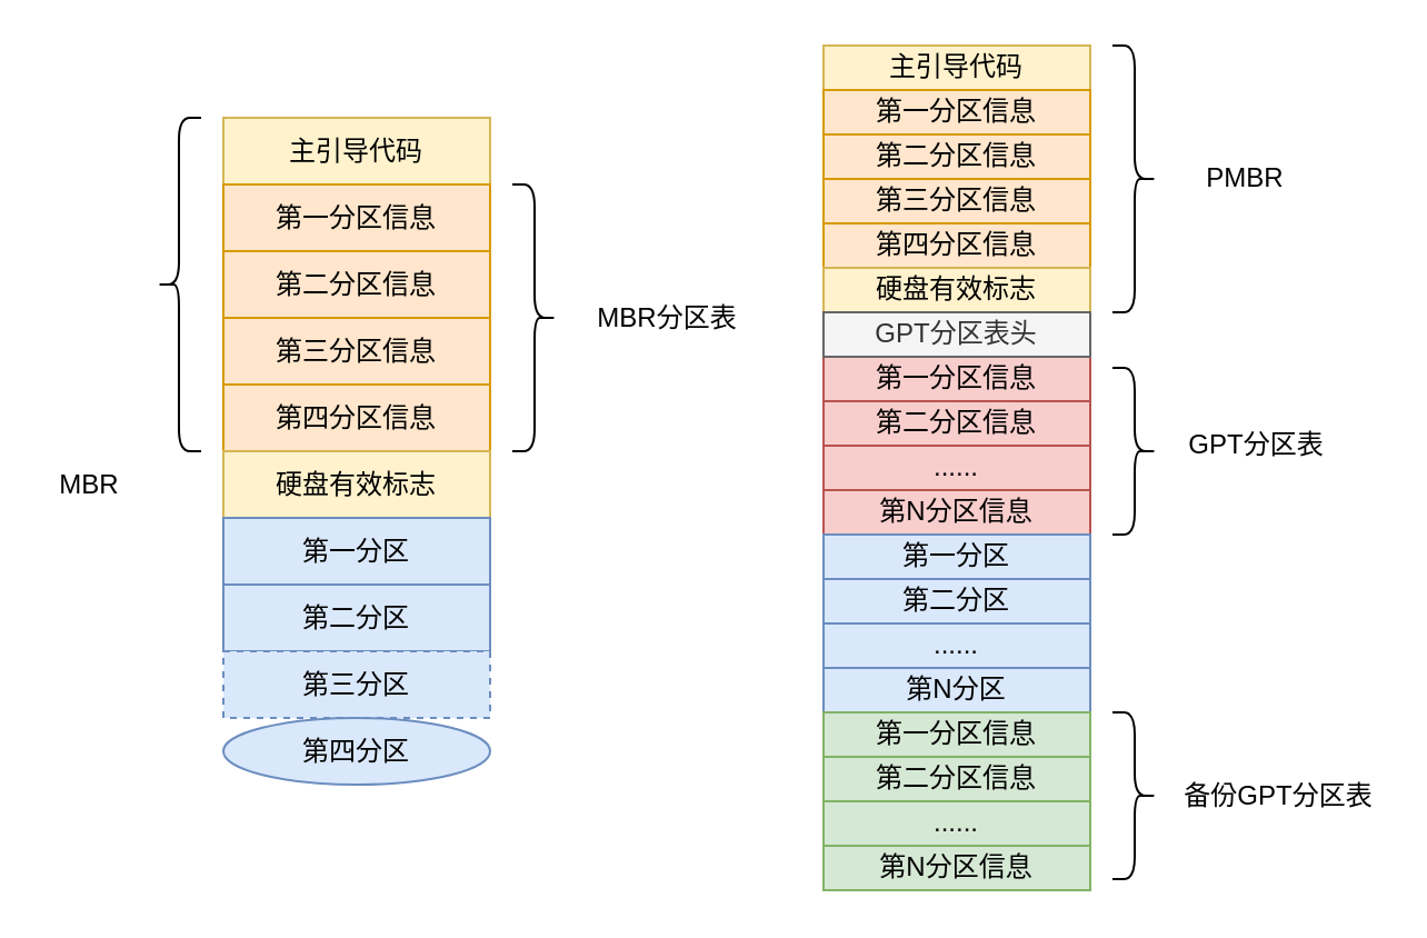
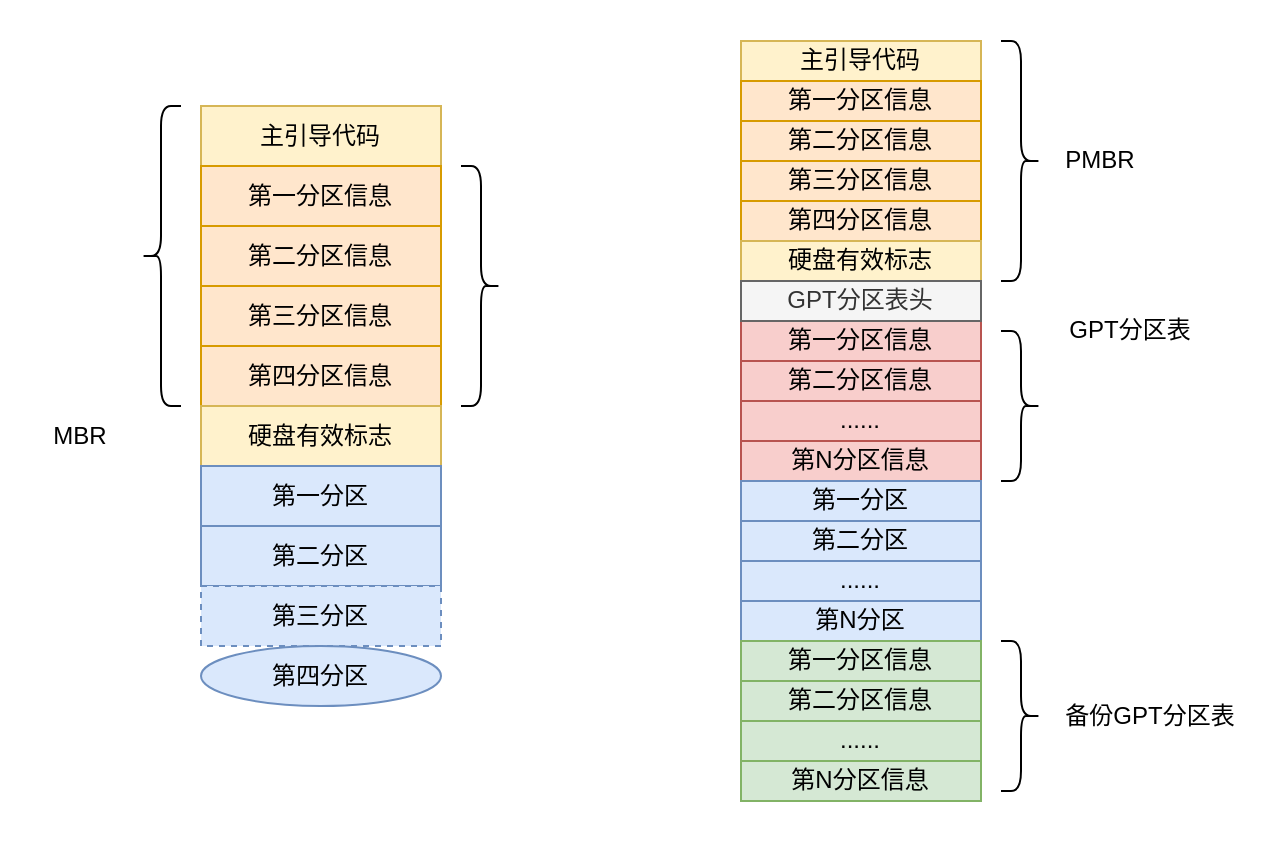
  <mxCell id="0" />
  <mxCell id="1" parent="0" />
  <mxCell id="2" value="主引导代码" style="rounded=0;whiteSpace=wrap;html=1;hachureGap=4;fillColor=#fff2cc;strokeColor=#d6b656;" vertex="1" parent="1"><mxGeometry x="100" y="52.5" width="120" height="30" as="geometry" /></mxCell>
  <mxCell id="3" value="第一分区信息" style="rounded=0;whiteSpace=wrap;html=1;hachureGap=4;fillColor=#ffe6cc;strokeColor=#d79b00;" vertex="1" parent="1"><mxGeometry x="100" y="82.5" width="120" height="30" as="geometry" /></mxCell>
  <mxCell id="4" value="第二分区信息" style="rounded=0;whiteSpace=wrap;html=1;hachureGap=4;fillColor=#ffe6cc;strokeColor=#d79b00;" vertex="1" parent="1"><mxGeometry x="100" y="112.5" width="120" height="30" as="geometry" /></mxCell>
  <mxCell id="5" value="第三分区信息" style="rounded=0;whiteSpace=wrap;html=1;hachureGap=4;fillColor=#ffe6cc;strokeColor=#d79b00;" vertex="1" parent="1"><mxGeometry x="100" y="142.5" width="120" height="30" as="geometry" /></mxCell>
  <mxCell id="6" value="第四分区信息" style="rounded=0;whiteSpace=wrap;html=1;hachureGap=4;fillColor=#ffe6cc;strokeColor=#d79b00;" vertex="1" parent="1"><mxGeometry x="100" y="172.5" width="120" height="30" as="geometry" /></mxCell>
  <mxCell id="7" value="硬盘有效标志" style="rounded=0;whiteSpace=wrap;html=1;hachureGap=4;fillColor=#fff2cc;strokeColor=#d6b656;" vertex="1" parent="1"><mxGeometry x="100" y="202.5" width="120" height="30" as="geometry" /></mxCell>
  <mxCell id="8" value="第一分区" style="rounded=0;whiteSpace=wrap;html=1;hachureGap=4;fillColor=#dae8fc;strokeColor=#6c8ebf;" vertex="1" parent="1"><mxGeometry x="100" y="232.5" width="120" height="30" as="geometry" /></mxCell>
  <mxCell id="9" value="第二分区" style="rounded=0;whiteSpace=wrap;html=1;hachureGap=4;fillColor=#dae8fc;strokeColor=#6c8ebf;" vertex="1" parent="1"><mxGeometry x="100" y="262.5" width="120" height="30" as="geometry" /></mxCell>
  <mxCell id="10" value="第三分区" style="rounded=0;whiteSpace=wrap;html=1;hachureGap=4;fillColor=#dae8fc;strokeColor=#6c8ebf;dashed=1;" vertex="1" parent="1"><mxGeometry x="100" y="292.5" width="120" height="30" as="geometry" /></mxCell>
  <mxCell id="11" value="第四分区" style="ellipse;whiteSpace=wrap;html=1;hachureGap=4;fillColor=#dae8fc;strokeColor=#6c8ebf;" vertex="1" parent="1"><mxGeometry x="100" y="322.5" width="120" height="30" as="geometry" /></mxCell>
  <mxCell id="12" value="" style="shape=curlyBracket;whiteSpace=wrap;html=1;rounded=1;hachureGap=4;" vertex="1" parent="1"><mxGeometry x="70" y="52.5" width="20" height="150" as="geometry" /></mxCell>
  <mxCell id="13" value="" style="shape=curlyBracket;whiteSpace=wrap;html=1;rounded=1;flipH=1;hachureGap=4;" vertex="1" parent="1"><mxGeometry x="230" y="82.5" width="20" height="120" as="geometry" /></mxCell>
- <mxCell id="14" value="MBR分区表" style="text;strokeColor=none;fillColor=none;html=1;align=center;verticalAlign=middle;whiteSpace=wrap;rounded=0;hachureGap=4;" vertex="1" parent="1"><mxGeometry x="260" y="127.5" width="80" height="30" as="geometry" /></mxCell>
  <mxCell id="15" value="MBR" style="text;strokeColor=none;fillColor=none;html=1;align=center;verticalAlign=middle;whiteSpace=wrap;rounded=0;hachureGap=4;" vertex="1" parent="1"><mxGeometry x="20" y="202.5" width="40" height="30" as="geometry" /></mxCell>
  <mxCell id="16" value="主引导代码" style="rounded=0;whiteSpace=wrap;html=1;hachureGap=4;fillColor=#fff2cc;strokeColor=#d6b656;" vertex="1" parent="1"><mxGeometry x="370" y="20" width="120" height="20" as="geometry" /></mxCell>
  <mxCell id="17" value="第一分区信息" style="rounded=0;whiteSpace=wrap;html=1;hachureGap=4;fillColor=#ffe6cc;strokeColor=#d79b00;" vertex="1" parent="1"><mxGeometry x="370" y="40" width="120" height="20" as="geometry" /></mxCell>
  <mxCell id="18" value="第二分区信息" style="rounded=0;whiteSpace=wrap;html=1;hachureGap=4;fillColor=#ffe6cc;strokeColor=#d79b00;" vertex="1" parent="1"><mxGeometry x="370" y="60" width="120" height="20" as="geometry" /></mxCell>
  <mxCell id="19" value="第三分区信息" style="rounded=0;whiteSpace=wrap;html=1;hachureGap=4;fillColor=#ffe6cc;strokeColor=#d79b00;" vertex="1" parent="1"><mxGeometry x="370" y="80" width="120" height="20" as="geometry" /></mxCell>
  <mxCell id="20" value="第四分区信息" style="rounded=0;whiteSpace=wrap;html=1;hachureGap=4;fillColor=#ffe6cc;strokeColor=#d79b00;" vertex="1" parent="1"><mxGeometry x="370" y="100" width="120" height="20" as="geometry" /></mxCell>
  <mxCell id="21" value="硬盘有效标志" style="rounded=0;whiteSpace=wrap;html=1;hachureGap=4;fillColor=#fff2cc;strokeColor=#d6b656;" vertex="1" parent="1"><mxGeometry x="370" y="120" width="120" height="20" as="geometry" /></mxCell>
  <mxCell id="22" value="第一分区信息" style="rounded=0;whiteSpace=wrap;html=1;hachureGap=4;fillColor=#f8cecc;strokeColor=#b85450;" vertex="1" parent="1"><mxGeometry x="370" y="160" width="120" height="20" as="geometry" /></mxCell>
  <mxCell id="23" value="......" style="rounded=0;whiteSpace=wrap;html=1;hachureGap=4;fillColor=#dae8fc;strokeColor=#6c8ebf;" vertex="1" parent="1"><mxGeometry x="370" y="280" width="120" height="20" as="geometry" /></mxCell>
  <mxCell id="24" value="第N分区" style="rounded=0;whiteSpace=wrap;html=1;hachureGap=4;fillColor=#dae8fc;strokeColor=#6c8ebf;" vertex="1" parent="1"><mxGeometry x="370" y="300" width="120" height="20" as="geometry" /></mxCell>
- <mxCell id="25" value="PMBR" style="text;strokeColor=none;fillColor=none;html=1;align=center;verticalAlign=middle;whiteSpace=wrap;rounded=0;hachureGap=4;" vertex="1" parent="1"><mxGeometry x="540" y="65" width="40" height="30" as="geometry" /></mxCell>
+ <mxCell id="25" value="PMBR" style="text;strokeColor=none;fillColor=none;html=1;align=center;verticalAlign=middle;whiteSpace=wrap;rounded=0;hachureGap=4;" vertex="1" parent="1"><mxGeometry x="530" y="65" width="40" height="30" as="geometry" /></mxCell>
  <mxCell id="26" value="GPT分区表头" style="rounded=0;whiteSpace=wrap;html=1;hachureGap=4;fillColor=#f5f5f5;strokeColor=#666666;fontColor=#333333;" vertex="1" parent="1"><mxGeometry x="370" y="140" width="120" height="20" as="geometry" /></mxCell>
  <mxCell id="27" value="第二分区信息" style="rounded=0;whiteSpace=wrap;html=1;hachureGap=4;fillColor=#f8cecc;strokeColor=#b85450;" vertex="1" parent="1"><mxGeometry x="370" y="180" width="120" height="20" as="geometry" /></mxCell>
  <mxCell id="28" value="......" style="rounded=0;whiteSpace=wrap;html=1;hachureGap=4;fillColor=#f8cecc;strokeColor=#b85450;" vertex="1" parent="1"><mxGeometry x="370" y="200" width="120" height="20" as="geometry" /></mxCell>
  <mxCell id="29" value="第N分区信息" style="rounded=0;whiteSpace=wrap;html=1;hachureGap=4;fillColor=#f8cecc;strokeColor=#b85450;" vertex="1" parent="1"><mxGeometry x="370" y="220" width="120" height="20" as="geometry" /></mxCell>
- <mxCell id="30" value="GPT分区表" style="text;strokeColor=none;fillColor=none;html=1;align=center;verticalAlign=middle;whiteSpace=wrap;rounded=0;hachureGap=4;" vertex="1" parent="1"><mxGeometry x="530" y="185" width="70" height="30" as="geometry" /></mxCell>
+ <mxCell id="30" value="GPT分区表" style="text;strokeColor=none;fillColor=none;html=1;align=center;verticalAlign=middle;whiteSpace=wrap;rounded=0;hachureGap=4;" vertex="1" parent="1"><mxGeometry x="530" y="150" width="70" height="30" as="geometry" /></mxCell>
  <mxCell id="31" value="第二分区" style="rounded=0;whiteSpace=wrap;html=1;hachureGap=4;fillColor=#dae8fc;strokeColor=#6c8ebf;" vertex="1" parent="1"><mxGeometry x="370" y="260" width="120" height="20" as="geometry" /></mxCell>
  <mxCell id="32" value="第一分区" style="rounded=0;whiteSpace=wrap;html=1;hachureGap=4;fillColor=#dae8fc;strokeColor=#6c8ebf;" vertex="1" parent="1"><mxGeometry x="370" y="240" width="120" height="20" as="geometry" /></mxCell>
  <mxCell id="33" value="......" style="rounded=0;whiteSpace=wrap;html=1;hachureGap=4;fillColor=#d5e8d4;strokeColor=#82b366;" vertex="1" parent="1"><mxGeometry x="370" y="360" width="120" height="20" as="geometry" /></mxCell>
  <mxCell id="34" value="第N分区信息" style="rounded=0;whiteSpace=wrap;html=1;hachureGap=4;fillColor=#d5e8d4;strokeColor=#82b366;" vertex="1" parent="1"><mxGeometry x="370" y="380" width="120" height="20" as="geometry" /></mxCell>
  <mxCell id="35" value="第二分区信息" style="rounded=0;whiteSpace=wrap;html=1;hachureGap=4;fillColor=#d5e8d4;strokeColor=#82b366;" vertex="1" parent="1"><mxGeometry x="370" y="340" width="120" height="20" as="geometry" /></mxCell>
  <mxCell id="36" value="第一分区信息" style="rounded=0;whiteSpace=wrap;html=1;hachureGap=4;fillColor=#d5e8d4;strokeColor=#82b366;" vertex="1" parent="1"><mxGeometry x="370" y="320" width="120" height="20" as="geometry" /></mxCell>
  <mxCell id="37" value="备份GPT分区表" style="text;strokeColor=none;fillColor=none;html=1;align=center;verticalAlign=middle;whiteSpace=wrap;rounded=0;hachureGap=4;" vertex="1" parent="1"><mxGeometry x="530" y="342.5" width="90" height="30" as="geometry" /></mxCell>
  <mxCell id="38" value="" style="shape=curlyBracket;whiteSpace=wrap;html=1;rounded=1;flipH=1;hachureGap=4;" vertex="1" parent="1"><mxGeometry x="500" y="20" width="20" height="120" as="geometry" /></mxCell>
  <mxCell id="39" value="" style="shape=curlyBracket;whiteSpace=wrap;html=1;rounded=1;flipH=1;hachureGap=4;" vertex="1" parent="1"><mxGeometry x="500" y="165" width="20" height="75" as="geometry" /></mxCell>
  <mxCell id="40" value="" style="shape=curlyBracket;whiteSpace=wrap;html=1;rounded=1;flipH=1;hachureGap=4;" vertex="1" parent="1"><mxGeometry x="500" y="320" width="20" height="75" as="geometry" /></mxCell>
